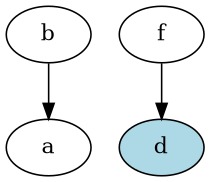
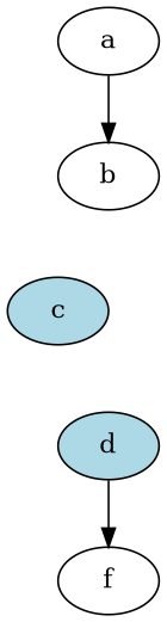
  digraph {
    edge [style=invis]
    a
    b
+   c [fillcolor=lightblue style=filled]
    d [fillcolor=lightblue style=filled]
    f
-   b -> a [style=""]
+   a -> b [style=""]
+   b -> c
    b -> d
-   f -> d [style=""]
+   c -> d
+   d -> f [style=""]
  }
